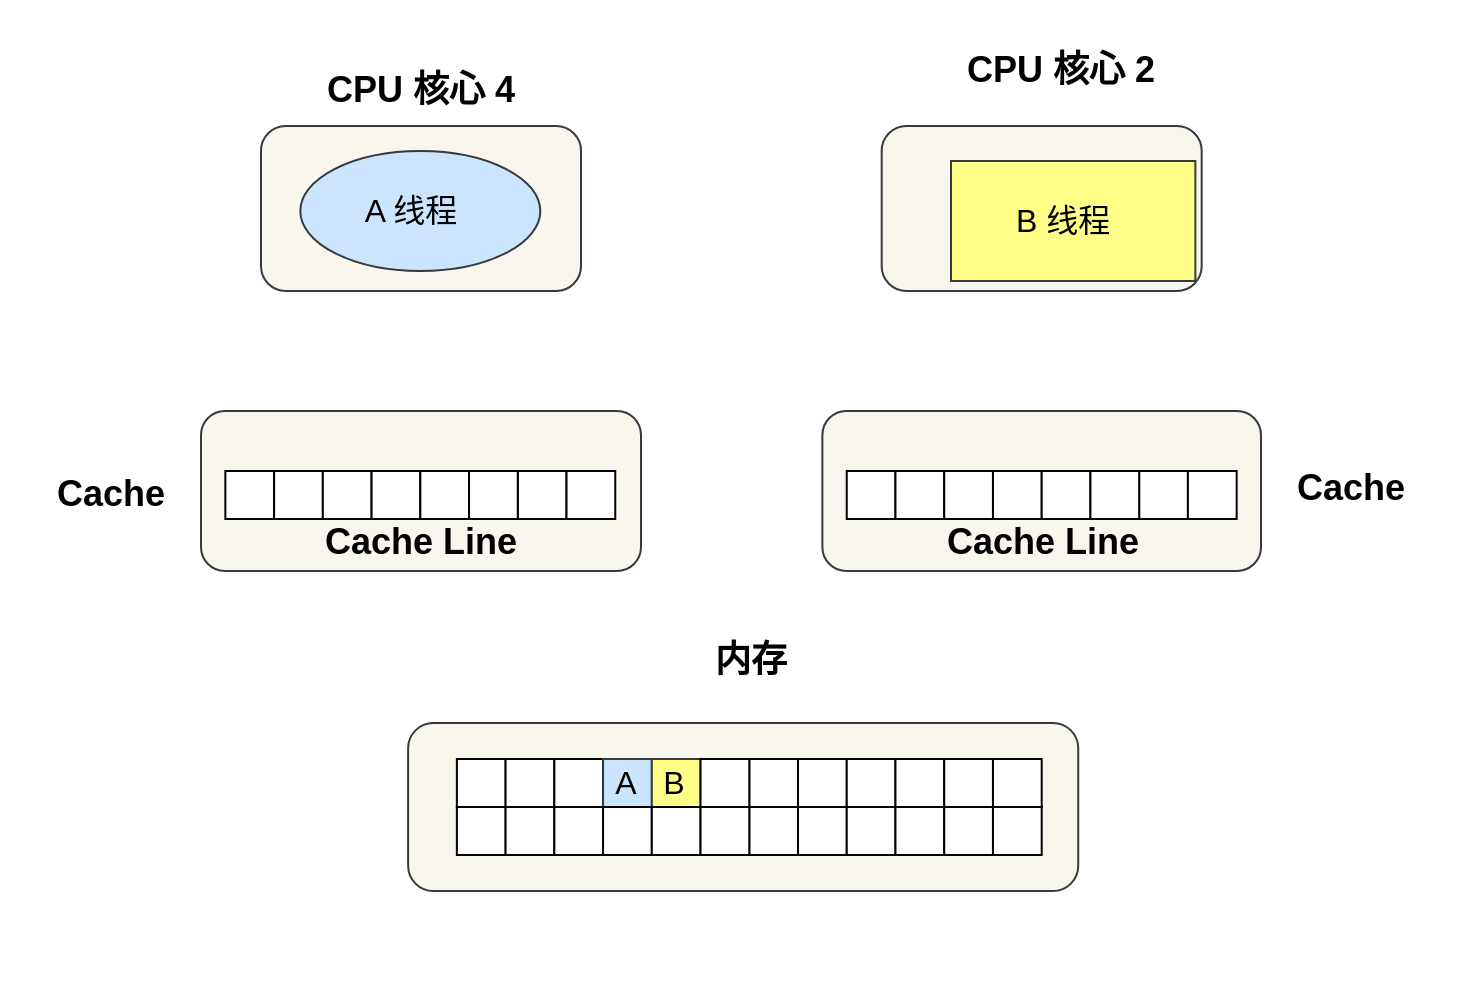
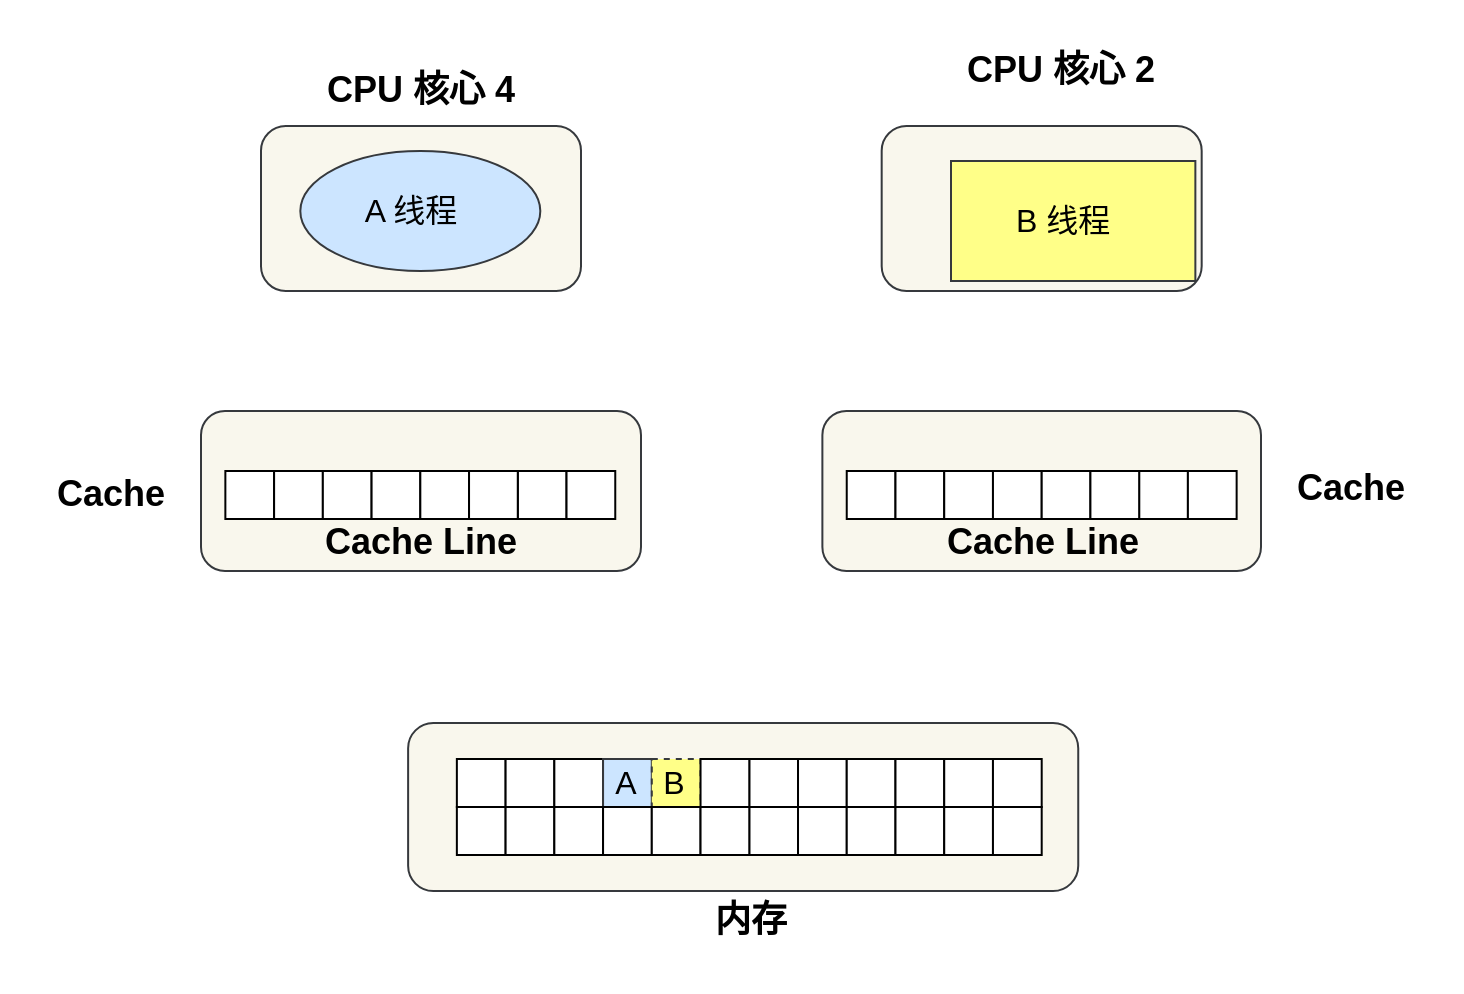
  <mxCell id="0" />
  <mxCell id="1" parent="0" />
  <mxCell id="2" value="" style="rounded=1;whiteSpace=wrap;html=1;shadow=0;sketch=0;strokeWidth=1;fillColor=#f9f7ed;strokeColor=#36393d;" vertex="1" parent="1"><mxGeometry x="130" y="62.5" width="160" height="82.5" as="geometry" /></mxCell>
  <mxCell id="3" value="&lt;font style=&quot;font-size: 16px&quot;&gt;A 线程&amp;nbsp;&amp;nbsp;&lt;/font&gt;" style="ellipse;whiteSpace=wrap;html=1;shadow=0;sketch=0;strokeWidth=1;fillColor=#cce5ff;strokeColor=#36393d;" vertex="1" parent="1"><mxGeometry x="149.66" y="75" width="120" height="60" as="geometry" /></mxCell>
  <mxCell id="4" value="" style="rounded=1;whiteSpace=wrap;html=1;shadow=0;sketch=0;strokeWidth=1;fillColor=#f9f7ed;strokeColor=#36393d;" vertex="1" parent="1"><mxGeometry x="203.563" y="361" width="335.057" height="84" as="geometry" /></mxCell>
  <mxCell id="5" value="" style="rounded=1;whiteSpace=wrap;html=1;shadow=0;sketch=0;strokeWidth=1;fillColor=#f9f7ed;strokeColor=#36393d;" vertex="1" parent="1"><mxGeometry x="410.69" y="205" width="219.31" height="80" as="geometry" /></mxCell>
  <mxCell id="6" value="" style="rounded=1;whiteSpace=wrap;html=1;shadow=0;sketch=0;strokeWidth=1;fillColor=#f9f7ed;strokeColor=#36393d;" vertex="1" parent="1"><mxGeometry x="100" y="205" width="220" height="80" as="geometry" /></mxCell>
  <mxCell id="7" value="" style="rounded=0;whiteSpace=wrap;html=1;strokeWidth=1;" vertex="1" parent="1"><mxGeometry x="227.931" y="379" width="24.368" height="24" as="geometry" /></mxCell>
  <mxCell id="8" value="" style="rounded=0;whiteSpace=wrap;html=1;strokeWidth=1;" vertex="1" parent="1"><mxGeometry x="252.299" y="379" width="24.368" height="24" as="geometry" /></mxCell>
  <mxCell id="9" value="" style="rounded=0;whiteSpace=wrap;html=1;strokeWidth=1;" vertex="1" parent="1"><mxGeometry x="276.667" y="379" width="24.368" height="24" as="geometry" /></mxCell>
  <mxCell id="10" value="A" style="rounded=0;whiteSpace=wrap;html=1;strokeWidth=1;fillColor=#cce5ff;strokeColor=#36393d;fontSize=16;" vertex="1" parent="1"><mxGeometry x="301.034" y="379" width="24.368" height="24" as="geometry" /></mxCell>
- <mxCell id="11" value="B" style="rounded=0;whiteSpace=wrap;html=1;strokeWidth=1;fillColor=#ffff88;strokeColor=#36393d;fontSize=16;" vertex="1" parent="1"><mxGeometry x="325.402" y="379" width="24.368" height="24" as="geometry" /></mxCell>
+ <mxCell id="11" value="B" style="rounded=0;whiteSpace=wrap;html=1;strokeWidth=1;fillColor=#ffff88;strokeColor=#36393d;fontSize=16;dashed=1;" vertex="1" parent="1"><mxGeometry x="325.402" y="379" width="24.368" height="24" as="geometry" /></mxCell>
  <mxCell id="12" value="" style="rounded=0;whiteSpace=wrap;html=1;strokeWidth=1;" vertex="1" parent="1"><mxGeometry x="374.138" y="379" width="24.368" height="24" as="geometry" /></mxCell>
  <mxCell id="13" value="" style="rounded=0;whiteSpace=wrap;html=1;strokeWidth=1;" vertex="1" parent="1"><mxGeometry x="349.77" y="379" width="24.368" height="24" as="geometry" /></mxCell>
  <mxCell id="14" value="" style="rounded=0;whiteSpace=wrap;html=1;strokeWidth=1;sketch=0;shadow=0;" vertex="1" parent="1"><mxGeometry x="398.506" y="379" width="24.368" height="24" as="geometry" /></mxCell>
  <mxCell id="15" value="" style="rounded=0;whiteSpace=wrap;html=1;strokeWidth=1;" vertex="1" parent="1"><mxGeometry x="422.874" y="379" width="24.368" height="24" as="geometry" /></mxCell>
  <mxCell id="16" value="" style="rounded=0;whiteSpace=wrap;html=1;strokeWidth=1;" vertex="1" parent="1"><mxGeometry x="447.241" y="379" width="24.368" height="24" as="geometry" /></mxCell>
  <mxCell id="17" value="" style="rounded=0;whiteSpace=wrap;html=1;" vertex="1" parent="1"><mxGeometry x="227.931" y="403" width="24.368" height="24" as="geometry" /></mxCell>
  <mxCell id="18" value="" style="rounded=0;whiteSpace=wrap;html=1;" vertex="1" parent="1"><mxGeometry x="252.299" y="403" width="24.368" height="24" as="geometry" /></mxCell>
  <mxCell id="19" value="" style="rounded=0;whiteSpace=wrap;html=1;" vertex="1" parent="1"><mxGeometry x="276.667" y="403" width="24.368" height="24" as="geometry" /></mxCell>
  <mxCell id="20" value="" style="rounded=0;whiteSpace=wrap;html=1;" vertex="1" parent="1"><mxGeometry x="301.034" y="403" width="24.368" height="24" as="geometry" /></mxCell>
  <mxCell id="21" value="" style="rounded=0;whiteSpace=wrap;html=1;" vertex="1" parent="1"><mxGeometry x="325.402" y="403" width="24.368" height="24" as="geometry" /></mxCell>
  <mxCell id="22" value="" style="rounded=0;whiteSpace=wrap;html=1;" vertex="1" parent="1"><mxGeometry x="374.138" y="403" width="24.368" height="24" as="geometry" /></mxCell>
  <mxCell id="23" value="" style="rounded=0;whiteSpace=wrap;html=1;" vertex="1" parent="1"><mxGeometry x="349.77" y="403" width="24.368" height="24" as="geometry" /></mxCell>
  <mxCell id="24" value="" style="rounded=0;whiteSpace=wrap;html=1;" vertex="1" parent="1"><mxGeometry x="398.506" y="403" width="24.368" height="24" as="geometry" /></mxCell>
  <mxCell id="25" value="" style="rounded=0;whiteSpace=wrap;html=1;" vertex="1" parent="1"><mxGeometry x="422.874" y="403" width="24.368" height="24" as="geometry" /></mxCell>
  <mxCell id="26" value="" style="rounded=0;whiteSpace=wrap;html=1;" vertex="1" parent="1"><mxGeometry x="447.241" y="403" width="24.368" height="24" as="geometry" /></mxCell>
  <mxCell id="27" value="" style="rounded=0;whiteSpace=wrap;html=1;fontSize=16;" vertex="1" parent="1"><mxGeometry x="112.184" y="235" width="24.368" height="24" as="geometry" /></mxCell>
  <mxCell id="28" value="" style="rounded=0;whiteSpace=wrap;html=1;fontSize=16;" vertex="1" parent="1"><mxGeometry x="136.552" y="235" width="24.368" height="24" as="geometry" /></mxCell>
  <mxCell id="29" value="" style="rounded=0;whiteSpace=wrap;html=1;" vertex="1" parent="1"><mxGeometry x="160.92" y="235" width="24.368" height="24" as="geometry" /></mxCell>
  <mxCell id="30" value="" style="rounded=0;whiteSpace=wrap;html=1;" vertex="1" parent="1"><mxGeometry x="185.287" y="235" width="24.368" height="24" as="geometry" /></mxCell>
  <mxCell id="31" value="" style="rounded=0;whiteSpace=wrap;html=1;" vertex="1" parent="1"><mxGeometry x="209.655" y="235" width="24.368" height="24" as="geometry" /></mxCell>
  <mxCell id="32" value="" style="rounded=0;whiteSpace=wrap;html=1;" vertex="1" parent="1"><mxGeometry x="258.391" y="235" width="24.368" height="24" as="geometry" /></mxCell>
  <mxCell id="33" value="" style="rounded=0;whiteSpace=wrap;html=1;" vertex="1" parent="1"><mxGeometry x="234.023" y="235" width="24.368" height="24" as="geometry" /></mxCell>
  <mxCell id="34" value="" style="rounded=0;whiteSpace=wrap;html=1;" vertex="1" parent="1"><mxGeometry x="282.759" y="235" width="24.368" height="24" as="geometry" /></mxCell>
  <mxCell id="35" value="" style="rounded=0;whiteSpace=wrap;html=1;fontSize=16;" vertex="1" parent="1"><mxGeometry x="422.874" y="235" width="24.368" height="24" as="geometry" /></mxCell>
  <mxCell id="36" value="" style="rounded=0;whiteSpace=wrap;html=1;fontSize=16;" vertex="1" parent="1"><mxGeometry x="447.241" y="235" width="24.368" height="24" as="geometry" /></mxCell>
  <mxCell id="37" value="" style="rounded=0;whiteSpace=wrap;html=1;" vertex="1" parent="1"><mxGeometry x="471.609" y="235" width="24.368" height="24" as="geometry" /></mxCell>
  <mxCell id="38" value="" style="rounded=0;whiteSpace=wrap;html=1;" vertex="1" parent="1"><mxGeometry x="495.977" y="235" width="24.368" height="24" as="geometry" /></mxCell>
  <mxCell id="39" value="" style="rounded=0;whiteSpace=wrap;html=1;" vertex="1" parent="1"><mxGeometry x="520.345" y="235" width="24.368" height="24" as="geometry" /></mxCell>
  <mxCell id="40" value="" style="rounded=0;whiteSpace=wrap;html=1;" vertex="1" parent="1"><mxGeometry x="569.08" y="235" width="24.368" height="24" as="geometry" /></mxCell>
  <mxCell id="41" value="" style="rounded=0;whiteSpace=wrap;html=1;" vertex="1" parent="1"><mxGeometry x="544.713" y="235" width="24.368" height="24" as="geometry" /></mxCell>
  <mxCell id="42" value="" style="rounded=0;whiteSpace=wrap;html=1;" vertex="1" parent="1"><mxGeometry x="593.448" y="235" width="24.368" height="24" as="geometry" /></mxCell>
  <mxCell id="43" value="" style="rounded=0;whiteSpace=wrap;html=1;strokeWidth=1;" vertex="1" parent="1"><mxGeometry x="471.609" y="379" width="24.368" height="24" as="geometry" /></mxCell>
  <mxCell id="44" value="" style="rounded=0;whiteSpace=wrap;html=1;" vertex="1" parent="1"><mxGeometry x="471.609" y="403" width="24.368" height="24" as="geometry" /></mxCell>
  <mxCell id="45" value="" style="rounded=0;whiteSpace=wrap;html=1;" vertex="1" parent="1"><mxGeometry x="495.977" y="379" width="24.368" height="24" as="geometry" /></mxCell>
  <mxCell id="46" value="" style="rounded=0;whiteSpace=wrap;html=1;" vertex="1" parent="1"><mxGeometry x="495.977" y="403" width="24.368" height="24" as="geometry" /></mxCell>
  <mxCell id="47" value="CPU 核心 4" style="text;html=1;align=center;verticalAlign=middle;resizable=0;points=[];autosize=1;fontSize=18;fontStyle=1" vertex="1" parent="1"><mxGeometry x="154.66" y="30" width="110" height="30" as="geometry" /></mxCell>
  <mxCell id="48" value="" style="rounded=1;whiteSpace=wrap;html=1;shadow=0;sketch=0;strokeWidth=1;fillColor=#f9f7ed;strokeColor=#36393d;" vertex="1" parent="1"><mxGeometry x="440.34" y="62.5" width="160" height="82.5" as="geometry" /></mxCell>
  <mxCell id="49" value="&lt;font style=&quot;font-size: 16px&quot;&gt;B 线程&amp;nbsp;&amp;nbsp;&lt;/font&gt;" style="rounded=0;whiteSpace=wrap;html=1;shadow=0;sketch=0;strokeWidth=1;fillColor=#ffff88;strokeColor=#36393d;" vertex="1" parent="1"><mxGeometry x="475" y="80" width="122.18" height="60" as="geometry" /></mxCell>
  <mxCell id="50" value="CPU 核心 2" style="text;html=1;align=center;verticalAlign=middle;resizable=0;points=[];autosize=1;fontSize=18;fontStyle=1" vertex="1" parent="1"><mxGeometry x="475" y="20" width="110" height="30" as="geometry" /></mxCell>
  <mxCell id="51" value="Cache Line" style="text;html=1;align=center;verticalAlign=middle;resizable=0;points=[];autosize=1;fontSize=18;fontStyle=1" vertex="1" parent="1"><mxGeometry x="466.09" y="256" width="110" height="30" as="geometry" /></mxCell>
  <mxCell id="52" value="Cache Line" style="text;html=1;align=center;verticalAlign=middle;resizable=0;points=[];autosize=1;fontSize=18;fontStyle=1" vertex="1" parent="1"><mxGeometry x="154.66" y="256" width="110" height="30" as="geometry" /></mxCell>
- <mxCell id="53" value="内存" style="text;html=1;align=center;verticalAlign=middle;resizable=0;points=[];autosize=1;fontSize=18;fontStyle=1" vertex="1" parent="1"><mxGeometry x="349.77" y="315" width="50" height="30" as="geometry" /></mxCell>
+ <mxCell id="53" value="内存" style="text;html=1;align=center;verticalAlign=middle;resizable=0;points=[];autosize=1;fontSize=18;fontStyle=1" vertex="1" parent="1"><mxGeometry x="349.77" y="445" width="50" height="30" as="geometry" /></mxCell>
  <mxCell id="54" value="Cache" style="text;html=1;align=center;verticalAlign=middle;resizable=0;points=[];autosize=1;fontSize=18;fontStyle=1" vertex="1" parent="1"><mxGeometry x="20" y="232" width="70" height="30" as="geometry" /></mxCell>
  <mxCell id="55" value="Cache" style="text;html=1;align=center;verticalAlign=middle;resizable=0;points=[];autosize=1;fontSize=18;fontStyle=1" vertex="1" parent="1"><mxGeometry x="640" y="229" width="70" height="30" as="geometry" /></mxCell>
